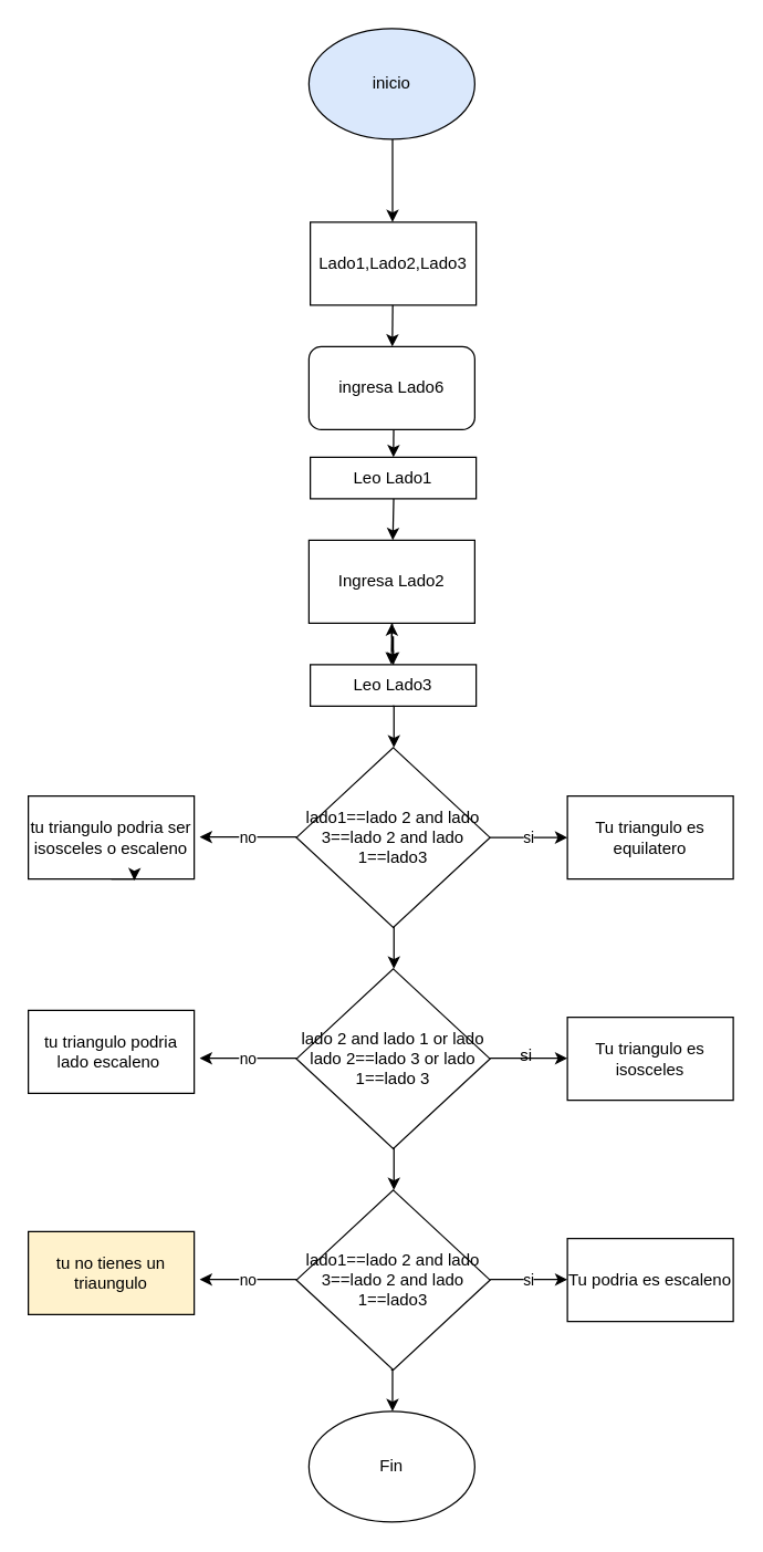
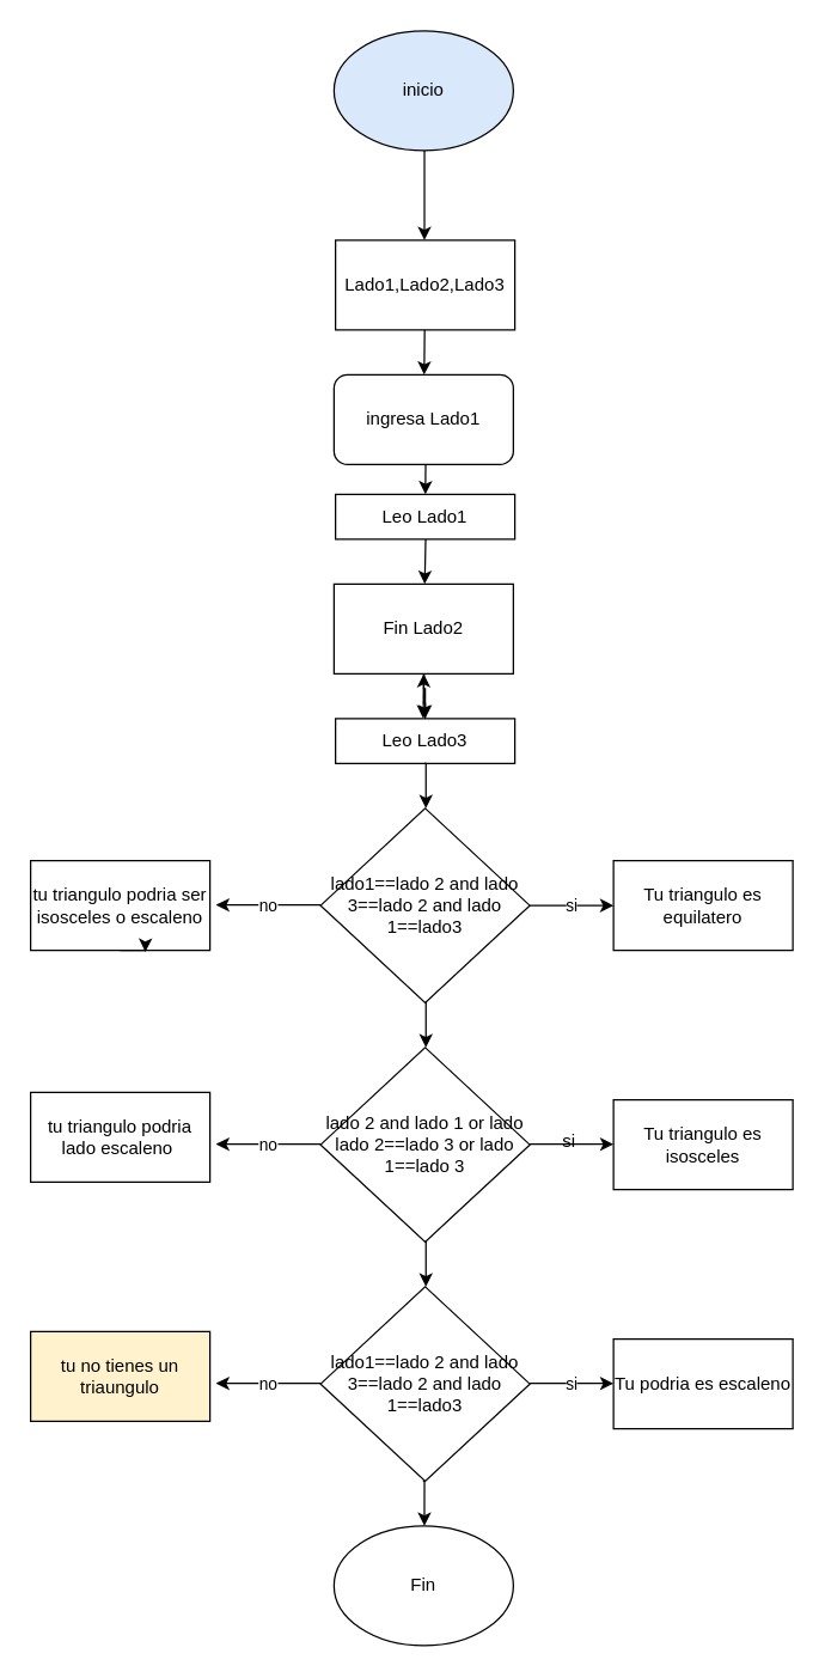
  <mxCell id="0" />
  <mxCell id="1" parent="0" />
  <mxCell id="2" value="" style="endArrow=classic;html=1;rounded=0;" parent="1" edge="1"><mxGeometry width="50" height="50" relative="1" as="geometry"><mxPoint x="283.5" y="100" as="sourcePoint" /><mxPoint x="283.5" y="160" as="targetPoint" /></mxGeometry></mxCell>
  <mxCell id="3" value="Lado1,Lado2,Lado3" style="rounded=0;whiteSpace=wrap;html=1;" parent="1" vertex="1"><mxGeometry x="224" y="160" width="120" height="60" as="geometry" /></mxCell>
  <mxCell id="4" value="" style="endArrow=classic;html=1;rounded=0;" parent="1" target="5" edge="1"><mxGeometry width="50" height="50" relative="1" as="geometry"><mxPoint x="283.64" y="220" as="sourcePoint" /><mxPoint x="283.64" y="270" as="targetPoint" /></mxGeometry></mxCell>
- <mxCell id="5" value="ingresa Lado6" style="rounded=1;whiteSpace=wrap;html=1;" parent="1" vertex="1"><mxGeometry x="223" y="250" width="120" height="60" as="geometry" /></mxCell>
+ <mxCell id="5" value="ingresa Lado1" style="rounded=1;whiteSpace=wrap;html=1;" parent="1" vertex="1"><mxGeometry x="223" y="250" width="120" height="60" as="geometry" /></mxCell>
  <mxCell id="6" value="" style="endArrow=classic;html=1;rounded=0;" parent="1" edge="1"><mxGeometry width="50" height="50" relative="1" as="geometry"><mxPoint x="283.3" y="450" as="sourcePoint" /><mxPoint x="282.66" y="480" as="targetPoint" /></mxGeometry></mxCell>
  <mxCell id="7" value="" style="endArrow=classic;html=1;rounded=0;" parent="1" edge="1"><mxGeometry width="50" height="50" relative="1" as="geometry"><mxPoint x="284.32" y="360" as="sourcePoint" /><mxPoint x="283.68" y="390" as="targetPoint" /></mxGeometry></mxCell>
  <mxCell id="8" value="" style="endArrow=classic;html=1;rounded=0;" parent="1" target="9" edge="1"><mxGeometry width="50" height="50" relative="1" as="geometry"><mxPoint x="284.32" y="310" as="sourcePoint" /><mxPoint x="283.68" y="340" as="targetPoint" /></mxGeometry></mxCell>
  <mxCell id="9" value="Leo Lado1" style="rounded=0;whiteSpace=wrap;html=1;" parent="1" vertex="1"><mxGeometry x="224" y="330" width="120" height="30" as="geometry" /></mxCell>
  <mxCell id="10" value="" style="edgeStyle=orthogonalEdgeStyle;rounded=0;orthogonalLoop=1;jettySize=auto;html=1;" parent="1" source="11" target="13" edge="1"><mxGeometry relative="1" as="geometry" /></mxCell>
- <mxCell id="11" value="Ingresa Lado2" style="rounded=0;whiteSpace=wrap;html=1;" parent="1" vertex="1"><mxGeometry x="223" y="390" width="120" height="60" as="geometry" /></mxCell>
+ <mxCell id="11" value="Fin Lado2" style="rounded=0;whiteSpace=wrap;html=1;" parent="1" vertex="1"><mxGeometry x="223" y="390" width="120" height="60" as="geometry" /></mxCell>
  <mxCell id="12" value="" style="edgeStyle=orthogonalEdgeStyle;rounded=0;orthogonalLoop=1;jettySize=auto;html=1;" parent="1" source="13" target="11" edge="1"><mxGeometry relative="1" as="geometry" /></mxCell>
  <mxCell id="13" value="Leo Lado3" style="rounded=0;whiteSpace=wrap;html=1;" parent="1" vertex="1"><mxGeometry x="224" y="480" width="120" height="30" as="geometry" /></mxCell>
  <mxCell id="14" value="" style="edgeStyle=orthogonalEdgeStyle;rounded=0;orthogonalLoop=1;jettySize=auto;html=1;" parent="1" edge="1"><mxGeometry relative="1" as="geometry"><mxPoint x="283.5" y="670" as="sourcePoint" /><mxPoint x="284.5" y="700" as="targetPoint" /></mxGeometry></mxCell>
  <mxCell id="15" value="" style="edgeStyle=orthogonalEdgeStyle;rounded=0;orthogonalLoop=1;jettySize=auto;html=1;" parent="1" edge="1"><mxGeometry relative="1" as="geometry"><mxPoint x="283.5" y="510" as="sourcePoint" /><mxPoint x="284.5" y="540" as="targetPoint" /></mxGeometry></mxCell>
  <mxCell id="16" value="lado1==lado 2 and lado 3==lado 2 and lado 1==lado3" style="rhombus;whiteSpace=wrap;html=1;align=center;" parent="1" vertex="1"><mxGeometry x="214" y="540" width="140" height="130" as="geometry" /></mxCell>
  <mxCell id="17" value="si" style="endArrow=classic;html=1;rounded=0;" parent="1" edge="1"><mxGeometry width="50" height="50" relative="1" as="geometry"><mxPoint x="354" y="605" as="sourcePoint" /><mxPoint x="410" y="605" as="targetPoint" /></mxGeometry></mxCell>
  <mxCell id="18" value="tu triangulo podria lado escaleno&amp;nbsp;" style="rounded=0;whiteSpace=wrap;html=1;" parent="1" vertex="1"><mxGeometry x="20" y="730" width="120" height="60" as="geometry" /></mxCell>
  <mxCell id="19" value="lado1==lado 2 and lado 3==lado 2 and lado 1==lado3" style="rhombus;whiteSpace=wrap;html=1;align=center;" parent="1" vertex="1"><mxGeometry x="214" y="860" width="140" height="130" as="geometry" /></mxCell>
  <mxCell id="20" value="lado 2 and lado 1 or lado lado 2==lado 3 or lado 1==lado 3" style="rhombus;whiteSpace=wrap;html=1;align=center;" parent="1" vertex="1"><mxGeometry x="214" y="700" width="140" height="130" as="geometry" /></mxCell>
  <mxCell id="21" value="" style="edgeStyle=orthogonalEdgeStyle;rounded=0;orthogonalLoop=1;jettySize=auto;html=1;" parent="1" edge="1"><mxGeometry relative="1" as="geometry"><mxPoint x="282.48" y="990" as="sourcePoint" /><mxPoint x="283.48" y="1020" as="targetPoint" /></mxGeometry></mxCell>
  <mxCell id="22" value="" style="edgeStyle=orthogonalEdgeStyle;rounded=0;orthogonalLoop=1;jettySize=auto;html=1;" parent="1" edge="1"><mxGeometry relative="1" as="geometry"><mxPoint x="283.5" y="830" as="sourcePoint" /><mxPoint x="284.5" y="860" as="targetPoint" /></mxGeometry></mxCell>
  <mxCell id="23" value="si" style="endArrow=classic;html=1;rounded=0;" parent="1" edge="1"><mxGeometry width="50" height="50" relative="1" as="geometry"><mxPoint x="354" y="924.67" as="sourcePoint" /><mxPoint x="410" y="924.67" as="targetPoint" /></mxGeometry></mxCell>
  <mxCell id="24" value="" style="endArrow=classic;html=1;rounded=0;" parent="1" edge="1"><mxGeometry width="50" height="50" relative="1" as="geometry"><mxPoint x="354" y="764.67" as="sourcePoint" /><mxPoint x="410" y="764.67" as="targetPoint" /></mxGeometry></mxCell>
  <mxCell id="25" value="Tu podria es escaleno" style="rounded=0;whiteSpace=wrap;html=1;" parent="1" vertex="1"><mxGeometry x="410" y="895" width="120" height="60" as="geometry" /></mxCell>
  <mxCell id="26" value="Tu triangulo es isosceles" style="rounded=0;whiteSpace=wrap;html=1;" parent="1" vertex="1"><mxGeometry x="410" y="735" width="120" height="60" as="geometry" /></mxCell>
  <mxCell id="27" value="Fin" style="ellipse;whiteSpace=wrap;html=1;" parent="1" vertex="1"><mxGeometry x="223" y="1020" width="120" height="80" as="geometry" /></mxCell>
  <mxCell id="28" value="no" style="endArrow=classic;html=1;rounded=0;" parent="1" edge="1"><mxGeometry width="50" height="50" relative="1" as="geometry"><mxPoint x="214" y="604.63" as="sourcePoint" /><mxPoint x="144" y="604.63" as="targetPoint" /></mxGeometry></mxCell>
  <mxCell id="29" value="no" style="endArrow=classic;html=1;rounded=0;" parent="1" edge="1"><mxGeometry width="50" height="50" relative="1" as="geometry"><mxPoint x="214" y="924.63" as="sourcePoint" /><mxPoint x="144" y="924.63" as="targetPoint" /></mxGeometry></mxCell>
  <mxCell id="30" value="no" style="endArrow=classic;html=1;rounded=0;" parent="1" edge="1"><mxGeometry width="50" height="50" relative="1" as="geometry"><mxPoint x="214" y="764.63" as="sourcePoint" /><mxPoint x="144" y="764.63" as="targetPoint" /></mxGeometry></mxCell>
  <mxCell id="31" value="Tu triangulo es equilatero" style="rounded=0;whiteSpace=wrap;html=1;" parent="1" vertex="1"><mxGeometry x="410" y="575" width="120" height="60" as="geometry" /></mxCell>
  <mxCell id="32" value="tu triangulo podria ser isosceles o escaleno" style="rounded=0;whiteSpace=wrap;html=1;" parent="1" vertex="1"><mxGeometry x="20" y="575" width="120" height="60" as="geometry" /></mxCell>
  <mxCell id="33" value="tu no tienes un triaungulo" style="rounded=0;whiteSpace=wrap;html=1;fillColor=#fff2cc;" parent="1" vertex="1"><mxGeometry x="20" y="890" width="120" height="60" as="geometry" /></mxCell>
  <mxCell id="34" value="si&lt;br&gt;" style="text;html=1;align=center;verticalAlign=middle;resizable=0;points=[];autosize=1;strokeColor=none;fillColor=none;" parent="1" vertex="1"><mxGeometry x="365" y="748" width="30" height="30" as="geometry" /></mxCell>
  <mxCell id="35" style="edgeStyle=orthogonalEdgeStyle;rounded=0;orthogonalLoop=1;jettySize=auto;html=1;exitX=0.5;exitY=1;exitDx=0;exitDy=0;entryX=0.639;entryY=1.017;entryDx=0;entryDy=0;entryPerimeter=0;" parent="1" source="32" target="32" edge="1"><mxGeometry relative="1" as="geometry" /></mxCell>
  <mxCell id="36" value="inicio" style="ellipse;whiteSpace=wrap;html=1;fillColor=#dae8fc;" parent="1" vertex="1"><mxGeometry x="223" y="20" width="120" height="80" as="geometry" /></mxCell>
